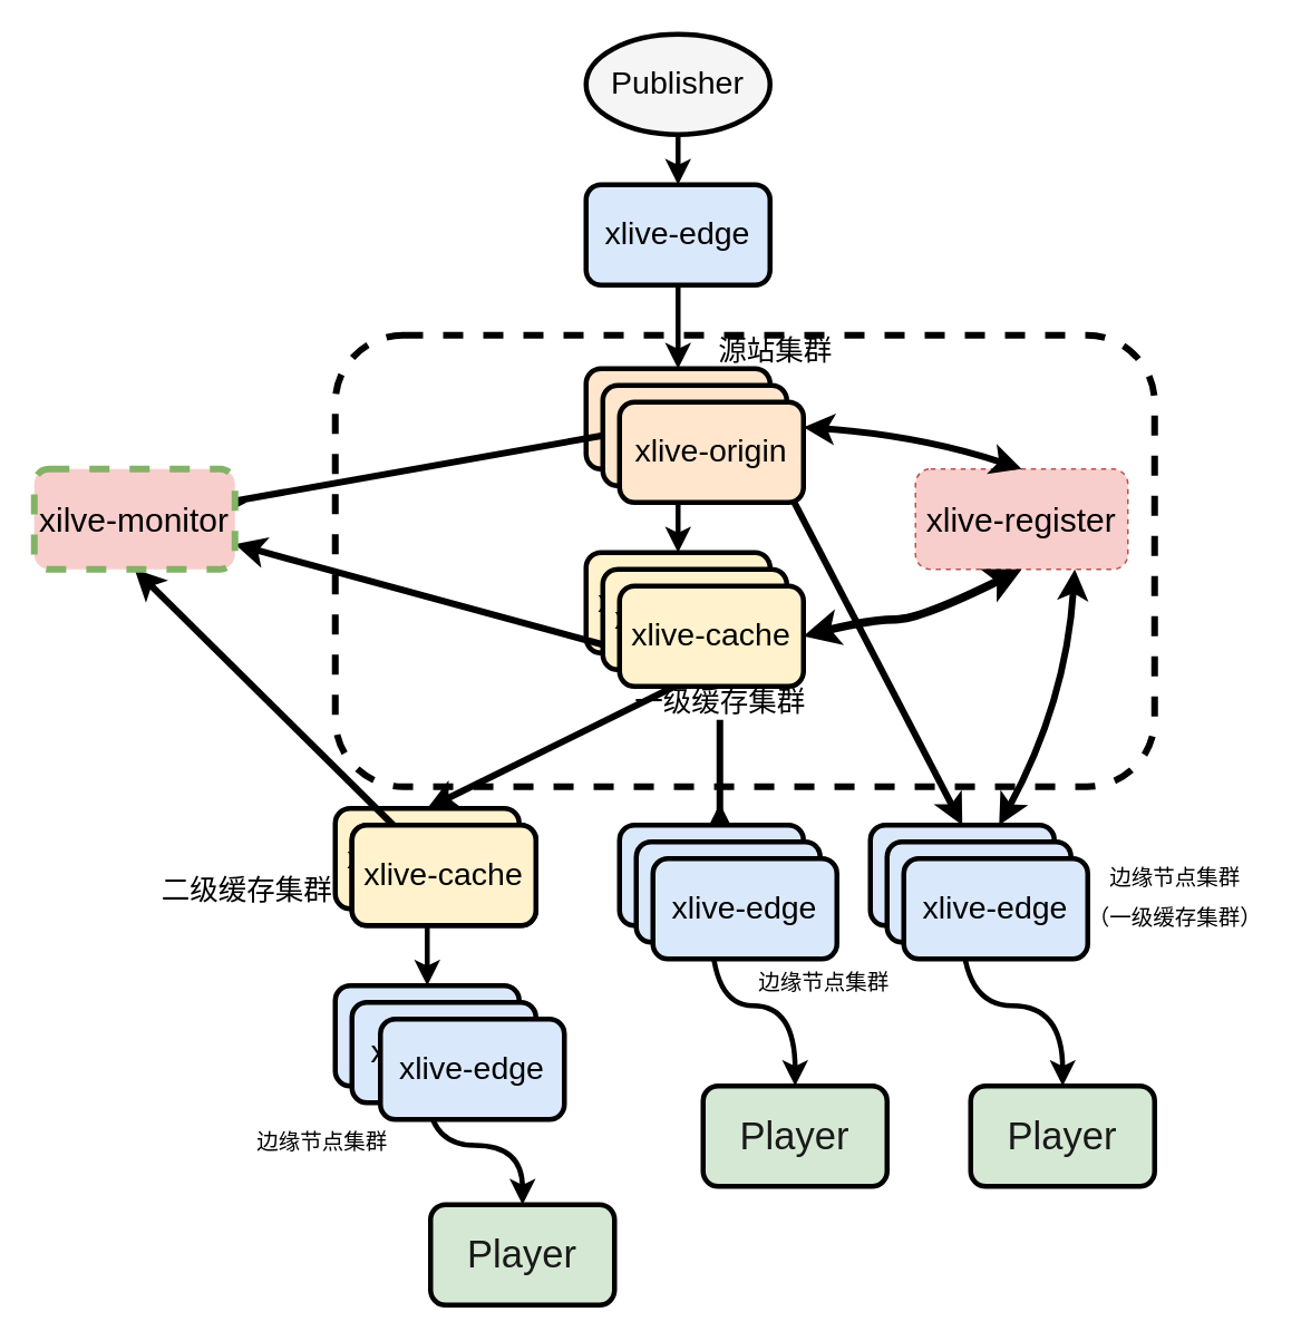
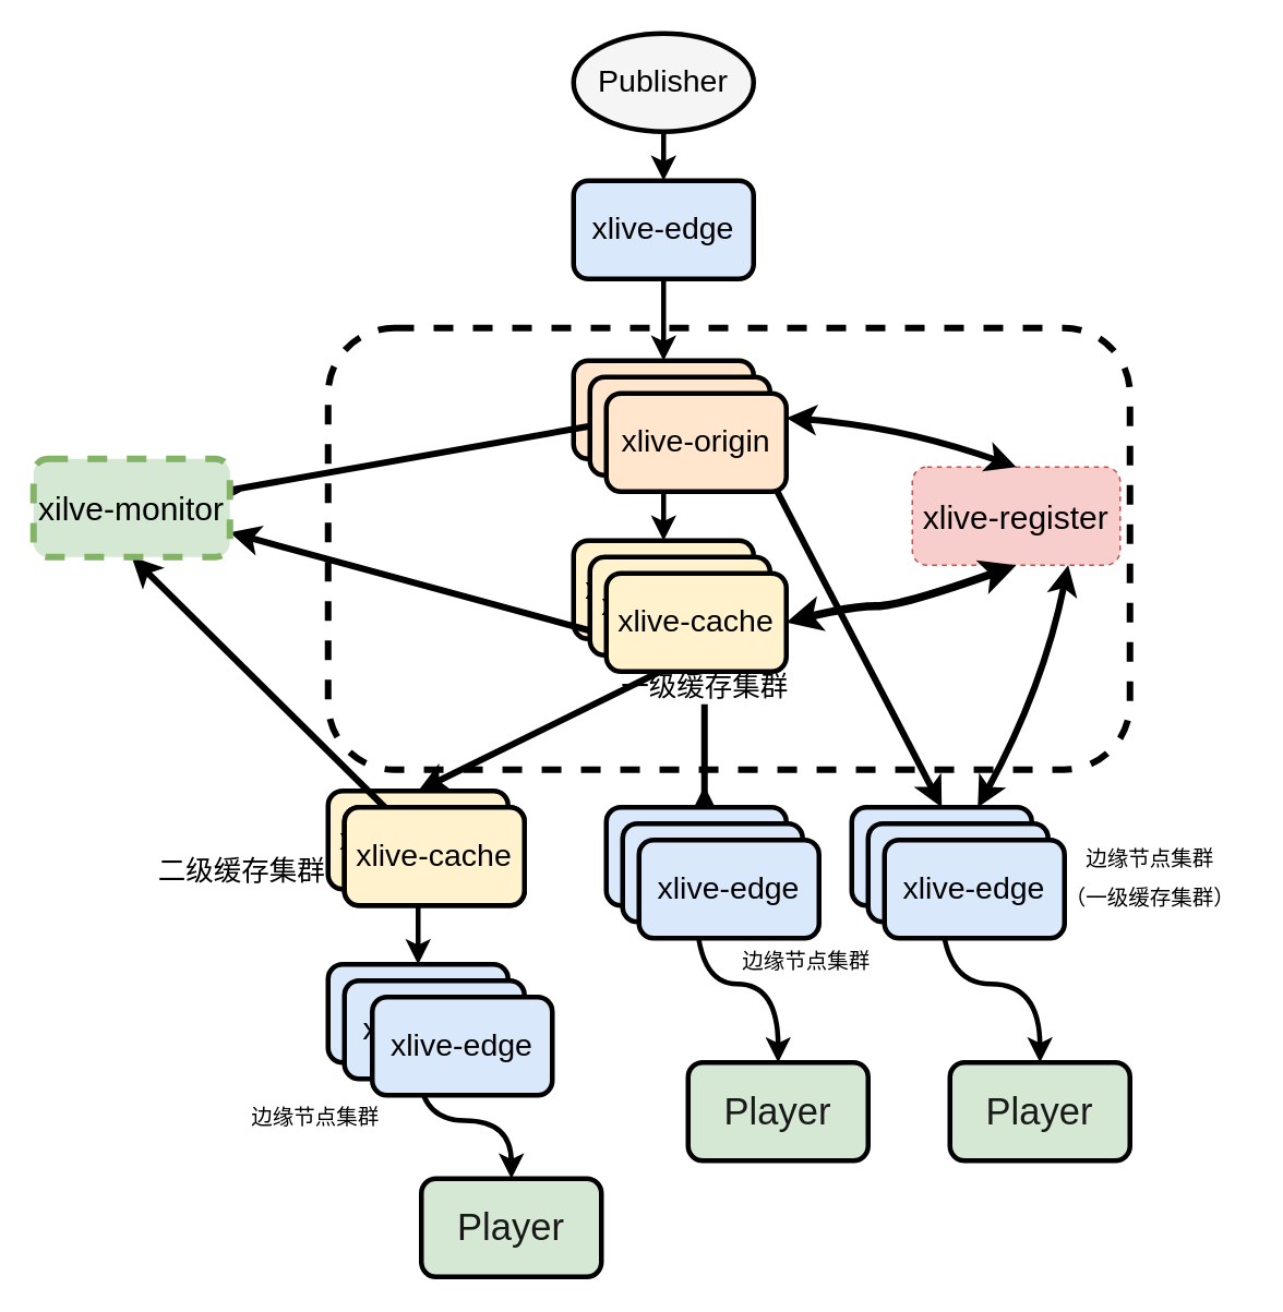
  <mxCell id="0" />
  <mxCell id="1" parent="0" />
  <mxCell id="2" value="" style="edgeStyle=none;html=1;fontSize=20;strokeWidth=4;curved=1;" edge="1" parent="1" source="34"><mxGeometry relative="1" as="geometry"><mxPoint x="430" y="480" as="targetPoint" /><Array as="points"><mxPoint x="430" y="490" /></Array></mxGeometry></mxCell>
  <mxCell id="3" style="edgeStyle=none;html=1;entryX=0.5;entryY=0;entryDx=0;entryDy=0;fontSize=20;strokeWidth=4;curved=1;exitX=0.945;exitY=0.983;exitDx=0;exitDy=0;exitPerimeter=0;" edge="1" parent="1" source="26" target="14"><mxGeometry relative="1" as="geometry" /></mxCell>
  <mxCell id="4" style="edgeStyle=none;html=1;entryX=0.5;entryY=0;entryDx=0;entryDy=0;fontSize=20;strokeWidth=4;curved=1;exitX=0.343;exitY=-0.2;exitDx=0;exitDy=0;exitPerimeter=0;" edge="1" parent="1" source="34" target="17"><mxGeometry relative="1" as="geometry" /></mxCell>
  <mxCell id="5" value="" style="rounded=1;whiteSpace=wrap;html=1;dashed=1;fillColor=none;strokeWidth=4;" vertex="1" parent="1"><mxGeometry x="200" y="200" width="490" height="270" as="geometry" /></mxCell>
  <mxCell id="6" value="" style="edgeStyle=orthogonalEdgeStyle;rounded=1;orthogonalLoop=1;jettySize=auto;html=1;strokeWidth=3;fontSize=19;fillColor=#d80073;strokeColor=#000000;labelBorderColor=none;fontColor=#66FFFF;shadow=0;curved=1;" parent="1" source="7" target="9" edge="1"><mxGeometry relative="1" as="geometry" /></mxCell>
  <mxCell id="7" value="&lt;font style=&quot;font-size: 19px;&quot;&gt;Publisher&lt;/font&gt;" style="ellipse;whiteSpace=wrap;html=1;strokeWidth=3;fontSize=19;fillColor=#f5f5f5;strokeColor=#000000;labelBorderColor=none;fontColor=#000000;shadow=0;" parent="1" vertex="1"><mxGeometry x="350" y="20" width="110" height="60" as="geometry" /></mxCell>
  <mxCell id="8" value="" style="edgeStyle=orthogonalEdgeStyle;rounded=1;orthogonalLoop=1;jettySize=auto;html=1;strokeWidth=3;fontSize=19;fillColor=#d80073;strokeColor=#000000;labelBorderColor=none;fontColor=#66FFFF;shadow=0;curved=1;" parent="1" source="9" target="11" edge="1"><mxGeometry relative="1" as="geometry" /></mxCell>
  <mxCell id="9" value="&lt;font style=&quot;font-size: 19px;&quot;&gt;xlive-edge&lt;/font&gt;" style="rounded=1;whiteSpace=wrap;html=1;strokeWidth=3;fontSize=19;fillColor=#dae8fc;strokeColor=#000000;labelBorderColor=none;shadow=0;fontColor=#000000;" parent="1" vertex="1"><mxGeometry x="350" y="110" width="110" height="60" as="geometry" /></mxCell>
  <mxCell id="10" value="" style="edgeStyle=orthogonalEdgeStyle;rounded=1;orthogonalLoop=1;jettySize=auto;html=1;strokeWidth=3;fontSize=19;fillColor=#d80073;strokeColor=#000000;labelBorderColor=none;fontColor=#66FFFF;shadow=0;curved=1;" parent="1" source="11" target="12" edge="1"><mxGeometry relative="1" as="geometry" /></mxCell>
  <mxCell id="11" value="&lt;font style=&quot;font-size: 19px;&quot;&gt;xlive-origin&lt;/font&gt;" style="rounded=1;whiteSpace=wrap;html=1;strokeWidth=3;fontSize=19;fillColor=#ffe6cc;strokeColor=#000000;labelBorderColor=none;shadow=0;fontColor=#000000;" parent="1" vertex="1"><mxGeometry x="350" y="220" width="110" height="60" as="geometry" /></mxCell>
  <mxCell id="12" value="&lt;font style=&quot;font-size: 19px&quot;&gt;xlive-cache&lt;/font&gt;" style="rounded=1;whiteSpace=wrap;html=1;strokeWidth=3;fontSize=19;fillColor=#fff2cc;strokeColor=#000000;labelBorderColor=none;shadow=0;fontColor=#000000;" parent="1" vertex="1"><mxGeometry x="350" y="330" width="110" height="60" as="geometry" /></mxCell>
  <mxCell id="13" value="" style="edgeStyle=orthogonalEdgeStyle;rounded=1;orthogonalLoop=1;jettySize=auto;html=1;strokeWidth=3;fontSize=19;fillColor=#d80073;strokeColor=#000000;labelBorderColor=none;fontColor=#66FFFF;shadow=0;curved=1;" parent="1" source="14" target="15" edge="1"><mxGeometry relative="1" as="geometry" /></mxCell>
  <mxCell id="14" value="xlive-edge" style="rounded=1;whiteSpace=wrap;html=1;strokeWidth=3;fontSize=19;fillColor=#dae8fc;strokeColor=#000000;labelBorderColor=none;shadow=0;fontColor=#000000;" parent="1" vertex="1"><mxGeometry x="520" y="493" width="110" height="60" as="geometry" /></mxCell>
  <mxCell id="15" value="&lt;span style=&quot;font-size: 23px&quot;&gt;Player&lt;/span&gt;" style="rounded=1;whiteSpace=wrap;html=1;strokeWidth=3;fontSize=19;fillColor=#d5e8d4;strokeColor=#000000;labelBorderColor=none;shadow=0;fontColor=#191919;" parent="1" vertex="1"><mxGeometry x="580" y="649" width="110" height="60" as="geometry" /></mxCell>
  <mxCell id="16" value="" style="edgeStyle=orthogonalEdgeStyle;rounded=1;orthogonalLoop=1;jettySize=auto;html=1;entryX=0.5;entryY=0;entryDx=0;entryDy=0;strokeWidth=3;fontSize=19;fillColor=#d80073;strokeColor=#000000;labelBorderColor=none;fontColor=#66FFFF;shadow=0;curved=1;" parent="1" source="17" target="22" edge="1"><mxGeometry relative="1" as="geometry"><mxPoint x="245" y="699" as="targetPoint" /><Array as="points" /></mxGeometry></mxCell>
  <mxCell id="17" value="xlive-cache" style="rounded=1;whiteSpace=wrap;html=1;strokeWidth=3;fontSize=19;fillColor=#fff2cc;strokeColor=#000000;labelBorderColor=none;shadow=0;fontColor=#000000;" parent="1" vertex="1"><mxGeometry x="200" y="483" width="110" height="60" as="geometry" /></mxCell>
  <mxCell id="18" value="" style="edgeStyle=orthogonalEdgeStyle;rounded=1;orthogonalLoop=1;jettySize=auto;html=1;strokeWidth=3;fontSize=19;fillColor=#d80073;strokeColor=#000000;labelBorderColor=none;fontColor=#66FFFF;shadow=0;curved=1;" parent="1" source="19" target="20" edge="1"><mxGeometry relative="1" as="geometry" /></mxCell>
  <mxCell id="19" value="xlive-edge" style="rounded=1;whiteSpace=wrap;html=1;strokeWidth=3;fontSize=19;fillColor=#dae8fc;strokeColor=#000000;labelBorderColor=none;shadow=0;fontColor=#000000;" parent="1" vertex="1"><mxGeometry x="370" y="493" width="110" height="60" as="geometry" /></mxCell>
  <mxCell id="20" value="&lt;span style=&quot;font-size: 23px&quot;&gt;Player&lt;/span&gt;" style="rounded=1;whiteSpace=wrap;html=1;strokeWidth=3;fontSize=19;fillColor=#d5e8d4;strokeColor=#000000;labelBorderColor=none;shadow=0;fontColor=#191919;" parent="1" vertex="1"><mxGeometry x="420" y="649" width="110" height="60" as="geometry" /></mxCell>
  <mxCell id="21" value="" style="edgeStyle=orthogonalEdgeStyle;rounded=1;orthogonalLoop=1;jettySize=auto;html=1;strokeWidth=3;fontSize=19;fillColor=#d80073;strokeColor=#000000;labelBorderColor=none;fontColor=#66FFFF;shadow=0;curved=1;" parent="1" source="22" target="23" edge="1"><mxGeometry relative="1" as="geometry" /></mxCell>
  <mxCell id="22" value="xlive-edge" style="rounded=1;whiteSpace=wrap;html=1;strokeWidth=3;fontSize=19;fillColor=#dae8fc;strokeColor=#000000;labelBorderColor=none;shadow=0;fontColor=#000000;" parent="1" vertex="1"><mxGeometry x="200" y="589" width="110" height="60" as="geometry" /></mxCell>
  <mxCell id="23" value="&lt;span style=&quot;font-size: 23px&quot;&gt;Player&lt;/span&gt;" style="rounded=1;whiteSpace=wrap;html=1;strokeWidth=3;fontSize=19;fillColor=#d5e8d4;strokeColor=#000000;labelBorderColor=none;shadow=0;fontColor=#191919;" parent="1" vertex="1"><mxGeometry x="257" y="720" width="110" height="60" as="geometry" /></mxCell>
  <mxCell id="24" style="edgeStyle=none;curved=1;rounded=1;html=1;exitX=0;exitY=0.5;exitDx=0;exitDy=0;fontSize=20;strokeWidth=4;" edge="1" parent="1" source="25"><mxGeometry relative="1" as="geometry"><mxPoint x="147" y="300" as="targetPoint" /><Array as="points"><mxPoint x="137" y="300" /></Array></mxGeometry></mxCell>
  <mxCell id="25" value="&lt;font style=&quot;font-size: 19px;&quot;&gt;xlive-origin&lt;/font&gt;" style="rounded=1;whiteSpace=wrap;html=1;strokeWidth=3;fontSize=19;fillColor=#ffe6cc;strokeColor=#000000;labelBorderColor=none;shadow=0;fontColor=#000000;" parent="1" vertex="1"><mxGeometry x="360" y="230" width="110" height="60" as="geometry" /></mxCell>
  <mxCell id="26" value="&lt;font style=&quot;font-size: 19px;&quot;&gt;xlive-origin&lt;/font&gt;" style="rounded=1;whiteSpace=wrap;html=1;strokeWidth=3;fontSize=19;fillColor=#ffe6cc;strokeColor=#000000;labelBorderColor=none;shadow=0;fontColor=#000000;" parent="1" vertex="1"><mxGeometry x="370" y="240" width="110" height="60" as="geometry" /></mxCell>
  <mxCell id="27" style="edgeStyle=none;curved=1;rounded=1;html=1;exitX=0;exitY=0.75;exitDx=0;exitDy=0;fontSize=20;strokeWidth=4;entryX=1;entryY=0.75;entryDx=0;entryDy=0;shadow=0;" edge="1" parent="1" source="28" target="39"><mxGeometry relative="1" as="geometry" /></mxCell>
  <mxCell id="28" value="&lt;font style=&quot;font-size: 19px&quot;&gt;xlive-cache&lt;/font&gt;" style="rounded=1;whiteSpace=wrap;html=1;strokeWidth=3;fontSize=19;fillColor=#fff2cc;strokeColor=#000000;labelBorderColor=none;shadow=0;fontColor=#000000;" parent="1" vertex="1"><mxGeometry x="360" y="340" width="110" height="60" as="geometry" /></mxCell>
  <mxCell id="29" value="&lt;font style=&quot;font-size: 19px&quot;&gt;xlive-cache&lt;/font&gt;" style="rounded=1;whiteSpace=wrap;html=1;strokeWidth=3;fontSize=19;fillColor=#fff2cc;strokeColor=#000000;labelBorderColor=none;shadow=0;fontColor=#000000;" parent="1" vertex="1"><mxGeometry x="370" y="350" width="110" height="60" as="geometry" /></mxCell>
  <mxCell id="30" value="xlive-cache" style="rounded=1;whiteSpace=wrap;html=1;strokeWidth=3;fontSize=19;fillColor=#fff2cc;strokeColor=#000000;labelBorderColor=none;shadow=0;fontColor=#000000;" parent="1" vertex="1"><mxGeometry x="210" y="493" width="110" height="60" as="geometry" /></mxCell>
  <mxCell id="31" style="edgeStyle=none;curved=1;rounded=1;html=1;entryX=0.5;entryY=1;entryDx=0;entryDy=0;fontSize=20;strokeWidth=4;" edge="1" parent="1" source="32" target="39"><mxGeometry relative="1" as="geometry" /></mxCell>
  <mxCell id="32" value="xlive-cache" style="rounded=1;whiteSpace=wrap;html=1;strokeWidth=3;fontSize=19;fillColor=#fff2cc;strokeColor=#000000;labelBorderColor=none;shadow=0;fontColor=#000000;" parent="1" vertex="1"><mxGeometry x="210" y="493" width="110" height="60" as="geometry" /></mxCell>
- <mxCell id="33" value="&lt;font style=&quot;font-size: 17px&quot;&gt;源站集群&lt;/font&gt;" style="text;html=1;resizable=0;autosize=1;align=center;verticalAlign=middle;points=[];fillColor=none;strokeColor=none;rounded=1;dashed=1;" parent="1" vertex="1"><mxGeometry x="423" y="200" width="80" height="20" as="geometry" /></mxCell>
  <mxCell id="34" value="&lt;font style=&quot;font-size: 17px&quot;&gt;一级缓存集群&lt;/font&gt;" style="text;html=1;resizable=0;autosize=1;align=center;verticalAlign=middle;points=[];fillColor=none;strokeColor=none;rounded=1;dashed=1;" parent="1" vertex="1"><mxGeometry x="370" y="410" width="120" height="20" as="geometry" /></mxCell>
  <mxCell id="35" value="&lt;font style=&quot;font-size: 17px&quot;&gt;二级缓存集群&lt;/font&gt;" style="text;html=1;resizable=0;autosize=1;align=center;verticalAlign=middle;points=[];fillColor=none;strokeColor=none;rounded=1;dashed=1;" parent="1" vertex="1"><mxGeometry x="87" y="523" width="120" height="20" as="geometry" /></mxCell>
- <mxCell id="36" value="&lt;font style=&quot;font-size: 20px&quot;&gt;xlive-register&lt;/font&gt;" style="rounded=1;whiteSpace=wrap;html=1;dashed=1;fillColor=#f8cecc;strokeColor=#b85450;" vertex="1" parent="1"><mxGeometry x="547" y="280" width="127" height="60" as="geometry" /></mxCell>
+ <mxCell id="36" value="&lt;font style=&quot;font-size: 20px&quot;&gt;xlive-register&lt;/font&gt;" style="rounded=1;whiteSpace=wrap;html=1;dashed=1;fillColor=#f8cecc;strokeColor=#b85450;" vertex="1" parent="1"><mxGeometry x="557" y="285" width="127" height="60" as="geometry" /></mxCell>
  <mxCell id="37" value="" style="endArrow=classic;startArrow=classic;html=1;fontSize=20;exitX=1;exitY=0.5;exitDx=0;exitDy=0;entryX=0.5;entryY=1;entryDx=0;entryDy=0;strokeWidth=5;curved=1;" edge="1" parent="1" source="29" target="36"><mxGeometry width="50" height="50" relative="1" as="geometry"><mxPoint x="510" y="410" as="sourcePoint" /><mxPoint x="600" y="420" as="targetPoint" /><Array as="points"><mxPoint x="520" y="370" /><mxPoint x="550" y="370" /></Array></mxGeometry></mxCell>
  <mxCell id="38" value="" style="endArrow=classic;startArrow=classic;html=1;fontSize=20;exitX=1;exitY=0.25;exitDx=0;exitDy=0;entryX=0.5;entryY=0;entryDx=0;entryDy=0;strokeWidth=4;curved=1;" edge="1" parent="1" source="26" target="36"><mxGeometry width="50" height="50" relative="1" as="geometry"><mxPoint x="510" y="280" as="sourcePoint" /><mxPoint x="540" y="250" as="targetPoint" /><Array as="points"><mxPoint x="550" y="260" /></Array></mxGeometry></mxCell>
- <mxCell id="39" value="xilve-monitor" style="rounded=1;whiteSpace=wrap;html=1;dashed=1;fontSize=20;strokeWidth=4;fillColor=#f8cecc;strokeColor=#82b366;" vertex="1" parent="1"><mxGeometry x="20" y="280" width="120" height="60" as="geometry" /></mxCell>
+ <mxCell id="39" value="xilve-monitor" style="rounded=1;whiteSpace=wrap;html=1;dashed=1;fontSize=20;strokeWidth=4;fillColor=#d5e8d4;strokeColor=#82b366;" vertex="1" parent="1"><mxGeometry x="20" y="280" width="120" height="60" as="geometry" /></mxCell>
  <mxCell id="40" value="xlive-edge" style="rounded=1;whiteSpace=wrap;html=1;strokeWidth=3;fontSize=19;fillColor=#dae8fc;strokeColor=#000000;labelBorderColor=none;shadow=0;fontColor=#000000;" vertex="1" parent="1"><mxGeometry x="380" y="503" width="110" height="60" as="geometry" /></mxCell>
  <mxCell id="41" value="xlive-edge" style="rounded=1;whiteSpace=wrap;html=1;strokeWidth=3;fontSize=19;fillColor=#dae8fc;strokeColor=#000000;labelBorderColor=none;shadow=0;fontColor=#000000;" vertex="1" parent="1"><mxGeometry x="390" y="513" width="110" height="60" as="geometry" /></mxCell>
  <mxCell id="42" value="xlive-edge" style="rounded=1;whiteSpace=wrap;html=1;strokeWidth=3;fontSize=19;fillColor=#dae8fc;strokeColor=#000000;labelBorderColor=none;shadow=0;fontColor=#000000;" vertex="1" parent="1"><mxGeometry x="530" y="503" width="110" height="60" as="geometry" /></mxCell>
  <mxCell id="43" value="xlive-edge" style="rounded=1;whiteSpace=wrap;html=1;strokeWidth=3;fontSize=19;fillColor=#dae8fc;strokeColor=#000000;labelBorderColor=none;shadow=0;fontColor=#000000;" vertex="1" parent="1"><mxGeometry x="540" y="513" width="110" height="60" as="geometry" /></mxCell>
  <mxCell id="44" value="xlive-edge" style="rounded=1;whiteSpace=wrap;html=1;strokeWidth=3;fontSize=19;fillColor=#dae8fc;strokeColor=#000000;labelBorderColor=none;shadow=0;fontColor=#000000;" vertex="1" parent="1"><mxGeometry x="210" y="599" width="110" height="60" as="geometry" /></mxCell>
  <mxCell id="45" value="xlive-edge" style="rounded=1;whiteSpace=wrap;html=1;strokeWidth=3;fontSize=19;fillColor=#dae8fc;strokeColor=#000000;labelBorderColor=none;shadow=0;fontColor=#000000;" vertex="1" parent="1"><mxGeometry x="227" y="609" width="110" height="60" as="geometry" /></mxCell>
  <mxCell id="46" value="&lt;font style=&quot;font-size: 13px&quot;&gt;边缘节点集群&lt;br&gt;（一级缓存集群）&lt;/font&gt;" style="text;html=1;resizable=0;autosize=1;align=center;verticalAlign=middle;points=[];fillColor=none;strokeColor=none;rounded=0;dashed=1;fontSize=20;" vertex="1" parent="1"><mxGeometry x="642" y="503" width="120" height="60" as="geometry" /></mxCell>
  <mxCell id="47" value="&lt;font style=&quot;font-size: 13px&quot;&gt;边缘节点集群&lt;/font&gt;" style="text;html=1;resizable=0;autosize=1;align=center;verticalAlign=middle;points=[];fillColor=none;strokeColor=none;rounded=0;dashed=1;fontSize=20;" vertex="1" parent="1"><mxGeometry x="147" y="664" width="90" height="30" as="geometry" /></mxCell>
  <mxCell id="48" value="&lt;font style=&quot;font-size: 13px&quot;&gt;边缘节点集群&lt;/font&gt;" style="text;html=1;resizable=0;autosize=1;align=center;verticalAlign=middle;points=[];fillColor=none;strokeColor=none;rounded=0;dashed=1;fontSize=20;" vertex="1" parent="1"><mxGeometry x="447" y="569" width="90" height="30" as="geometry" /></mxCell>
  <mxCell id="49" value="" style="endArrow=classic;startArrow=classic;html=1;rounded=1;shadow=0;fontSize=13;strokeWidth=4;curved=1;entryX=0.75;entryY=1;entryDx=0;entryDy=0;" edge="1" parent="1" target="36"><mxGeometry width="50" height="50" relative="1" as="geometry"><mxPoint x="597" y="493" as="sourcePoint" /><mxPoint x="607" y="383" as="targetPoint" /><Array as="points"><mxPoint x="637" y="420" /></Array></mxGeometry></mxCell>
